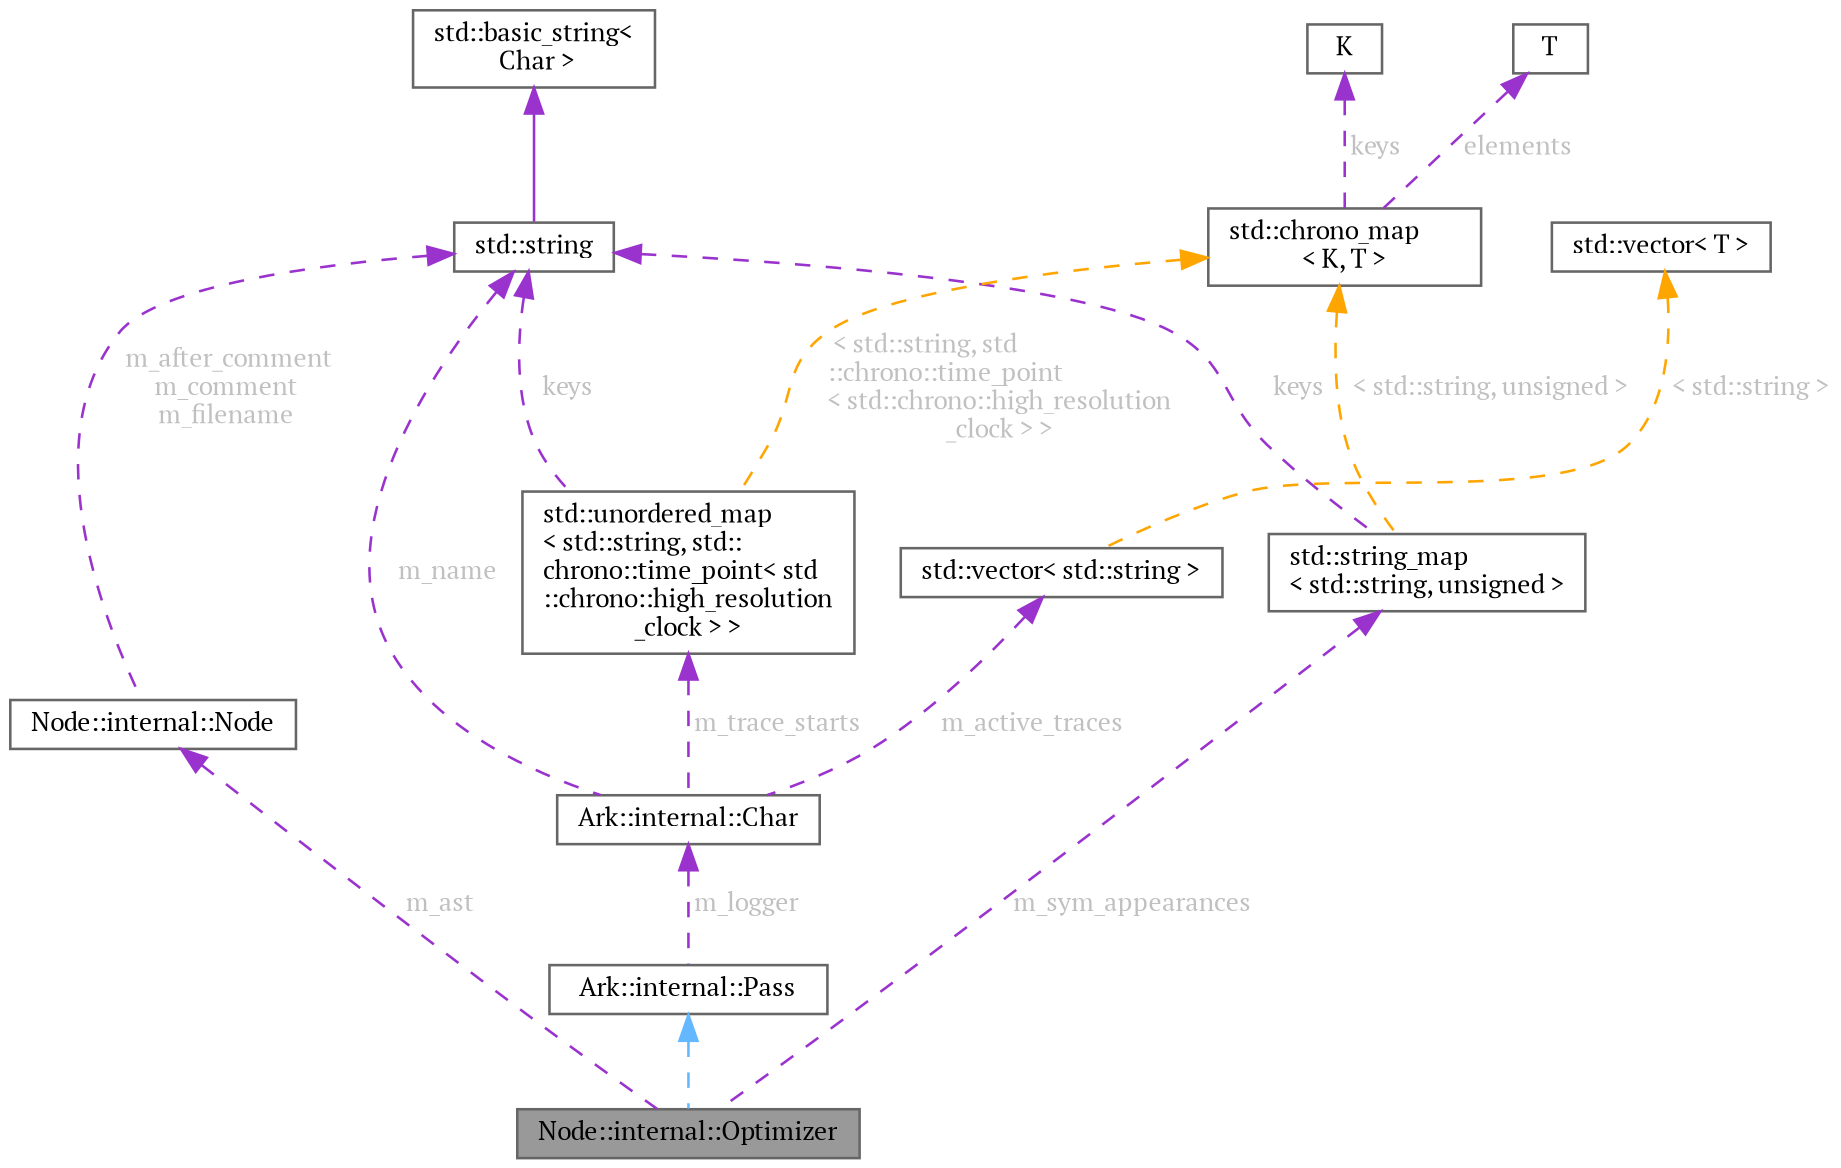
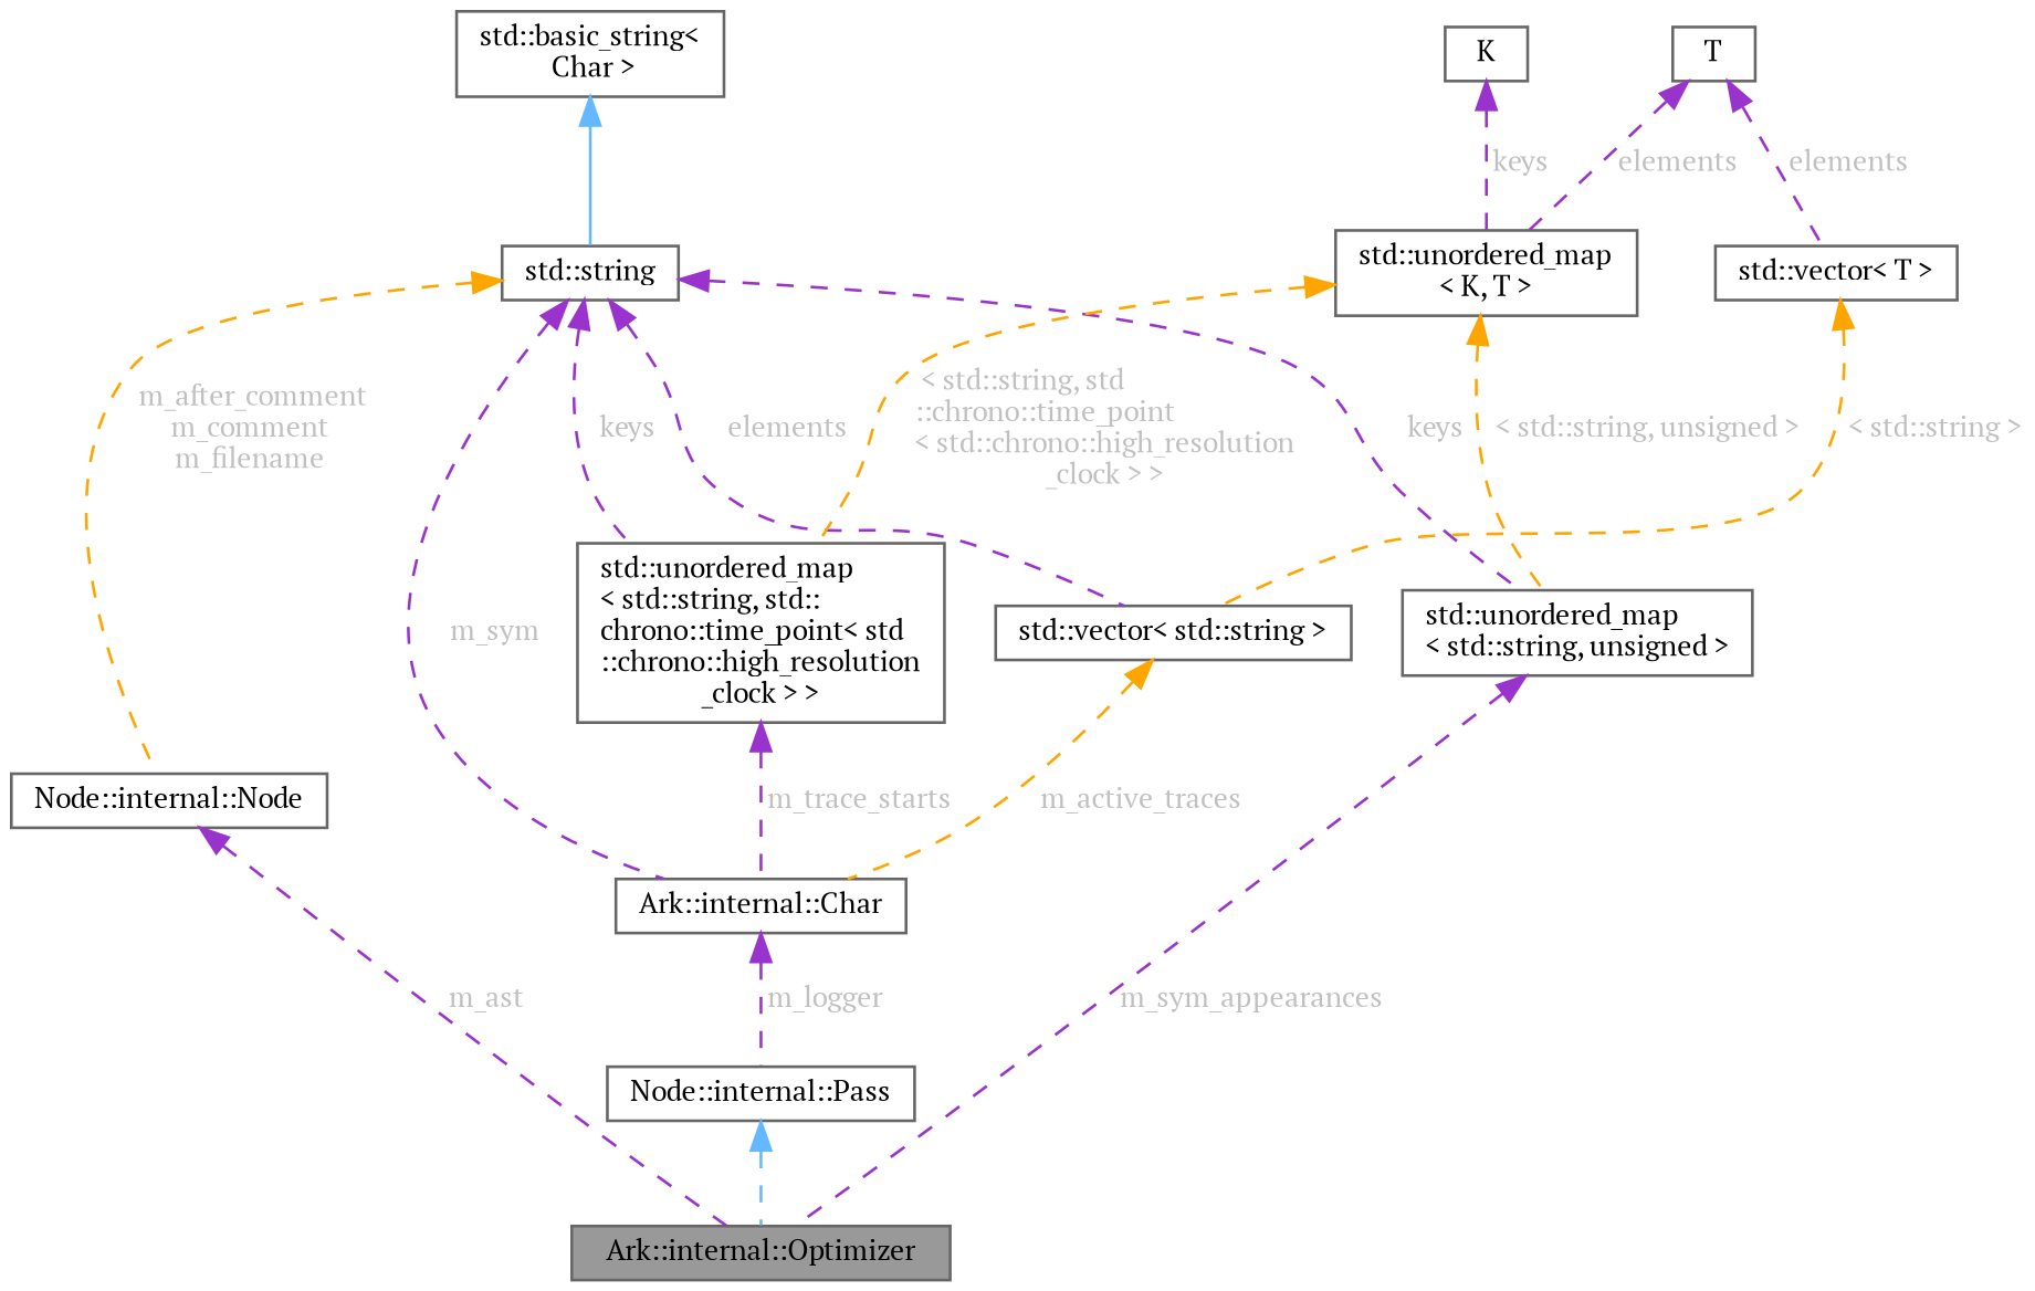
  digraph {
    fontname="PT Serif"
    rankdir=TB
    node [color=gray40 fillcolor=white fontname="PT Serif" fontsize=10 shape=box style=filled]
    edge [color=darkorchid3 dir=back fontname="PT Serif" fontsize=10 labelfontname=Helvetica labelfontsize=10 style=dashed fontcolor=grey]
-   n1 [fillcolor=grey60 fontcolor=black height=0.2 label="Node::internal::Optimizer" width=0.4]
-   n2 [height=0.2 label="Ark::internal::Pass" width=0.4]
+   n1 [fillcolor=grey60 fontcolor=black height=0.2 label="Ark::internal::Optimizer" width=0.4]
+   n2 [height=0.2 label="Node::internal::Pass" width=0.4]
    n3 [height=0.2 label="Ark::internal::Char" width=0.4]
    n4 [height=0.2 label="std::string" width=0.4]
    n5 [height=0.2 label="std::unordered_map\l\< std::string, std::\lchrono::time_point\< std\l::chrono::high_resolution\l_clock \> \>" width=0.4]
    n6 [height=0.2 label="std::vector\< std::string \>" width=0.4]
    n7 [height=0.2 label="Node::internal::Node" width=0.4]
-   n8 [height=0.2 label="std::string_map\l\< std::string, unsigned \>" width=0.4]
+   n8 [height=0.2 label="std::unordered_map\l\< std::string, unsigned \>" width=0.4]
    n9 [height=0.2 label="std::basic_string\<\l Char \>" width=0.4]
-   n10 [height=0.2 label="std::chrono_map\l\< K, T \>" width=0.4]
+   n10 [height=0.2 label="std::unordered_map\l\< K, T \>" width=0.4]
    n11 [height=0.2 label=K width=0.4]
    n12 [height=0.2 label=T width=0.4]
    n13 [height=0.2 label="std::vector\< T \>" width=0.4]
    n2 -> n1 [color=steelblue1 fontcolor=""]
    n3 -> n2 [label=" m_logger"]
-   n4 -> n3 [label=" m_name"]
+   n4 -> n3 [label=" m_sym"]
    n4 -> n5 [label=" keys"]
-   n4 -> n7 [label=" m_after_comment\nm_comment\nm_filename"]
+   n4 -> n6 [label=" elements"]
+   n4 -> n7 [color=orange label=" m_after_comment\nm_comment\nm_filename"]
    n4 -> n8 [label=" keys"]
    n5 -> n3 [label=" m_trace_starts"]
-   n6 -> n3 [label=" m_active_traces"]
+   n6 -> n3 [color=orange label=" m_active_traces"]
    n7 -> n1 [label=" m_ast"]
    n8 -> n1 [label=" m_sym_appearances"]
-   n9 -> n4 [style=solid fontcolor=""]
+   n9 -> n4 [color=steelblue1 style=solid fontcolor=""]
    n10 -> n5 [color=orange label=" \< std::string, std\l::chrono::time_point\l\< std::chrono::high_resolution\l_clock \> \>"]
    n10 -> n8 [color=orange label=" \< std::string, unsigned \>"]
    n11 -> n10 [label=" keys"]
    n12 -> n10 [label=" elements"]
+   n12 -> n13 [label=" elements"]
    n13 -> n6 [color=orange label=" \< std::string \>"]
  }
